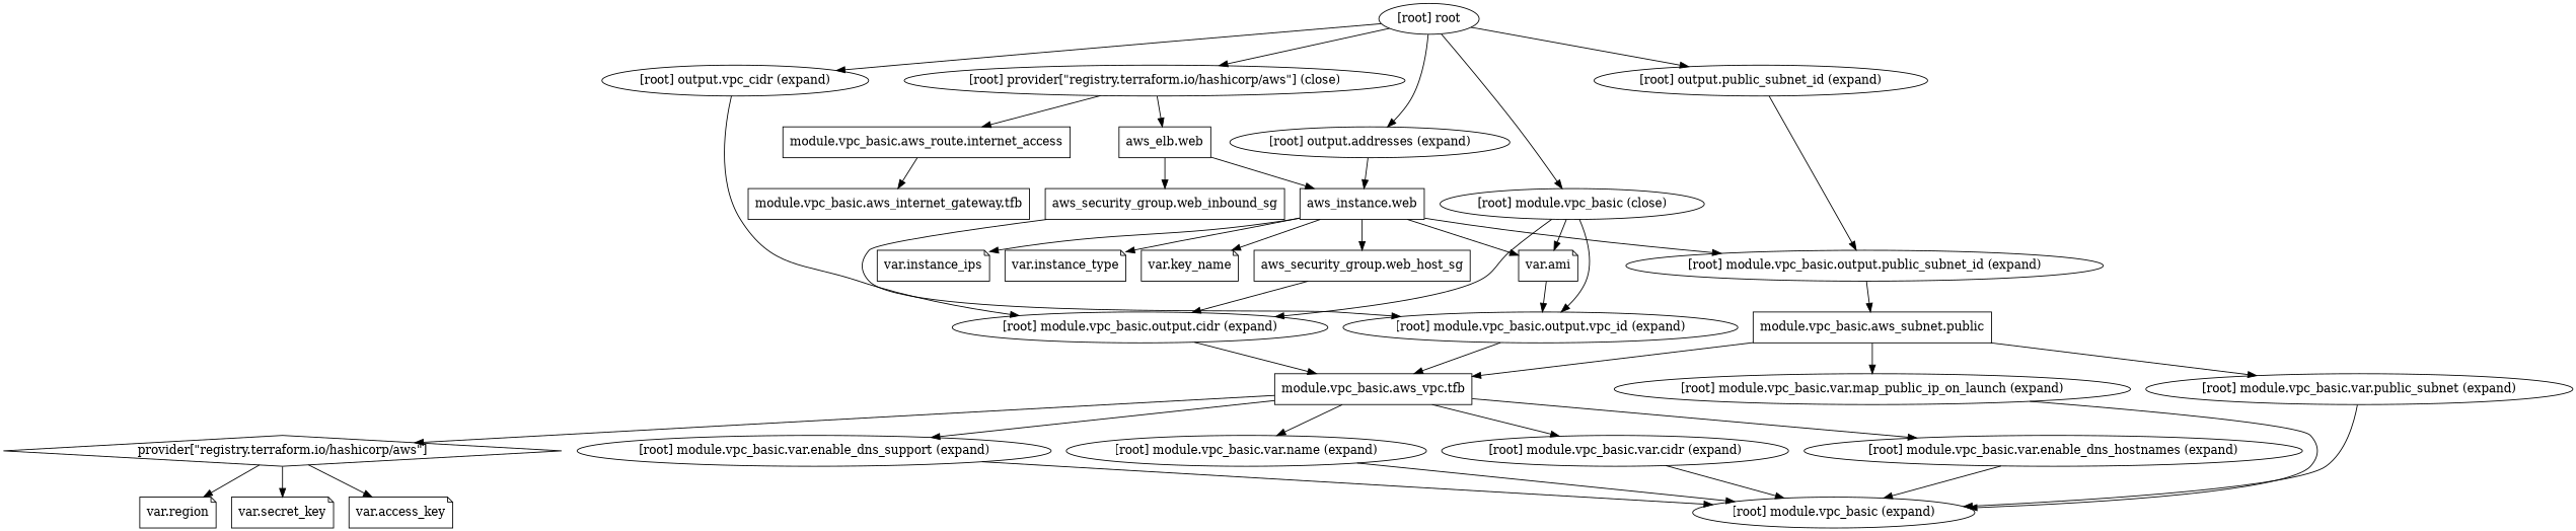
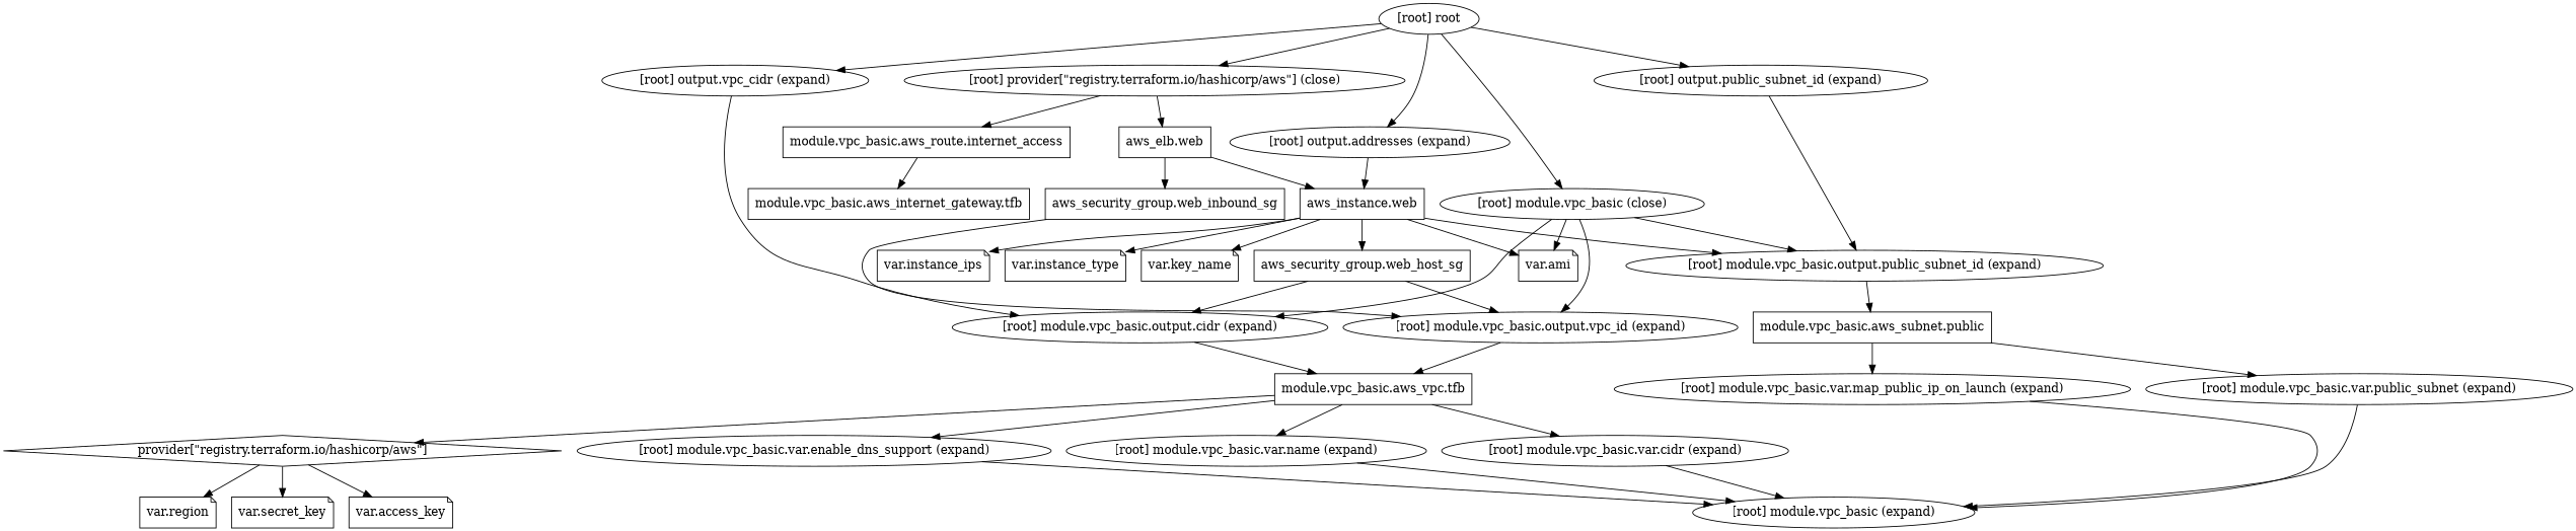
  digraph {
    compound=true
    newrank=true
    n1 [label="aws_elb.web" shape=box]
    n2 [label="aws_instance.web" shape=box]
    n3 [label="aws_security_group.web_inbound_sg" shape=box]
    n4 [label="aws_security_group.web_host_sg" shape=box]
    n5 [label="var.ami" shape=note]
    n6 [label="var.instance_ips" shape=note]
    n7 [label="var.instance_type" shape=note]
    n8 [label="var.key_name" shape=note]
    "[root] module.vpc_basic.output.public_subnet_id (expand)"
    "[root] module.vpc_basic.output.cidr (expand)"
    "[root] module.vpc_basic.output.vpc_id (expand)"
    n12 [label="module.vpc_basic.aws_internet_gateway.tfb" shape=box]
    n13 [label="module.vpc_basic.aws_vpc.tfb" shape=box]
    n14 [label="module.vpc_basic.aws_route.internet_access" shape=box]
    n15 [label="module.vpc_basic.aws_subnet.public" shape=box]
    "[root] module.vpc_basic.var.map_public_ip_on_launch (expand)"
    "[root] module.vpc_basic.var.public_subnet (expand)"
    n18 [label="provider[\"registry.terraform.io/hashicorp/aws\"]" shape=diamond]
    "[root] module.vpc_basic.var.cidr (expand)"
-   "[root] module.vpc_basic.var.enable_dns_hostnames (expand)"
    "[root] module.vpc_basic.var.enable_dns_support (expand)"
    "[root] module.vpc_basic.var.name (expand)"
    n23 [label="var.access_key" shape=note]
    n24 [label="var.region" shape=note]
    n25 [label="var.secret_key" shape=note]
    "[root] module.vpc_basic (close)"
    "[root] module.vpc_basic (expand)"
    "[root] output.addresses (expand)"
    "[root] output.public_subnet_id (expand)"
    "[root] output.vpc_cidr (expand)"
    "[root] provider[\"registry.terraform.io/hashicorp/aws\"] (close)"
    "[root] root"
    subgraph sub_1 {
      n1
      n2
      n3
      n4
      n5
      n6
      n7
      n8
      "[root] module.vpc_basic.output.public_subnet_id (expand)"
      "[root] module.vpc_basic.output.cidr (expand)"
      "[root] module.vpc_basic.output.vpc_id (expand)"
      n12
      n13
      n14
      n15
      "[root] module.vpc_basic.var.map_public_ip_on_launch (expand)"
      "[root] module.vpc_basic.var.public_subnet (expand)"
      n18
      "[root] module.vpc_basic.var.cidr (expand)"
-     "[root] module.vpc_basic.var.enable_dns_hostnames (expand)"
      "[root] module.vpc_basic.var.enable_dns_support (expand)"
      "[root] module.vpc_basic.var.name (expand)"
      n23
      n24
      n25
      "[root] module.vpc_basic (close)"
      "[root] module.vpc_basic (expand)"
      "[root] output.addresses (expand)"
      "[root] output.public_subnet_id (expand)"
      "[root] output.vpc_cidr (expand)"
      "[root] provider[\"registry.terraform.io/hashicorp/aws\"] (close)"
      "[root] root"
    }
    n1 -> n2
    n1 -> n3
    n2 -> n4
    n2 -> n5
    n2 -> n6
    n2 -> n7
    n2 -> n8
    n2 -> "[root] module.vpc_basic.output.public_subnet_id (expand)"
    n3 -> "[root] module.vpc_basic.output.vpc_id (expand)"
    n4 -> "[root] module.vpc_basic.output.cidr (expand)"
-   n5 -> "[root] module.vpc_basic.output.vpc_id (expand)"
+   n4 -> "[root] module.vpc_basic.output.vpc_id (expand)"
    "[root] module.vpc_basic.output.public_subnet_id (expand)" -> n15
    "[root] module.vpc_basic.output.cidr (expand)" -> n13
    "[root] module.vpc_basic.output.vpc_id (expand)" -> n13
    n13 -> n18
    n13 -> "[root] module.vpc_basic.var.cidr (expand)"
-   n13 -> "[root] module.vpc_basic.var.enable_dns_hostnames (expand)"
    n13 -> "[root] module.vpc_basic.var.enable_dns_support (expand)"
    n13 -> "[root] module.vpc_basic.var.name (expand)"
    n14 -> n12
-   n15 -> n13
    n15 -> "[root] module.vpc_basic.var.map_public_ip_on_launch (expand)"
    n15 -> "[root] module.vpc_basic.var.public_subnet (expand)"
    "[root] module.vpc_basic.var.map_public_ip_on_launch (expand)" -> "[root] module.vpc_basic (expand)"
    "[root] module.vpc_basic.var.public_subnet (expand)" -> "[root] module.vpc_basic (expand)"
    n18 -> n23
    n18 -> n24
    n18 -> n25
    "[root] module.vpc_basic.var.cidr (expand)" -> "[root] module.vpc_basic (expand)"
-   "[root] module.vpc_basic.var.enable_dns_hostnames (expand)" -> "[root] module.vpc_basic (expand)"
    "[root] module.vpc_basic.var.enable_dns_support (expand)" -> "[root] module.vpc_basic (expand)"
    "[root] module.vpc_basic.var.name (expand)" -> "[root] module.vpc_basic (expand)"
    "[root] module.vpc_basic (close)" -> n5
+   "[root] module.vpc_basic (close)" -> "[root] module.vpc_basic.output.public_subnet_id (expand)"
    "[root] module.vpc_basic (close)" -> "[root] module.vpc_basic.output.cidr (expand)"
    "[root] module.vpc_basic (close)" -> "[root] module.vpc_basic.output.vpc_id (expand)"
    "[root] output.addresses (expand)" -> n2
    "[root] output.public_subnet_id (expand)" -> "[root] module.vpc_basic.output.public_subnet_id (expand)"
    "[root] output.vpc_cidr (expand)" -> "[root] module.vpc_basic.output.cidr (expand)"
    "[root] provider[\"registry.terraform.io/hashicorp/aws\"] (close)" -> n1
    "[root] provider[\"registry.terraform.io/hashicorp/aws\"] (close)" -> n14
    "[root] root" -> "[root] module.vpc_basic (close)"
    "[root] root" -> "[root] output.addresses (expand)"
    "[root] root" -> "[root] output.public_subnet_id (expand)"
    "[root] root" -> "[root] output.vpc_cidr (expand)"
    "[root] root" -> "[root] provider[\"registry.terraform.io/hashicorp/aws\"] (close)"
  }
